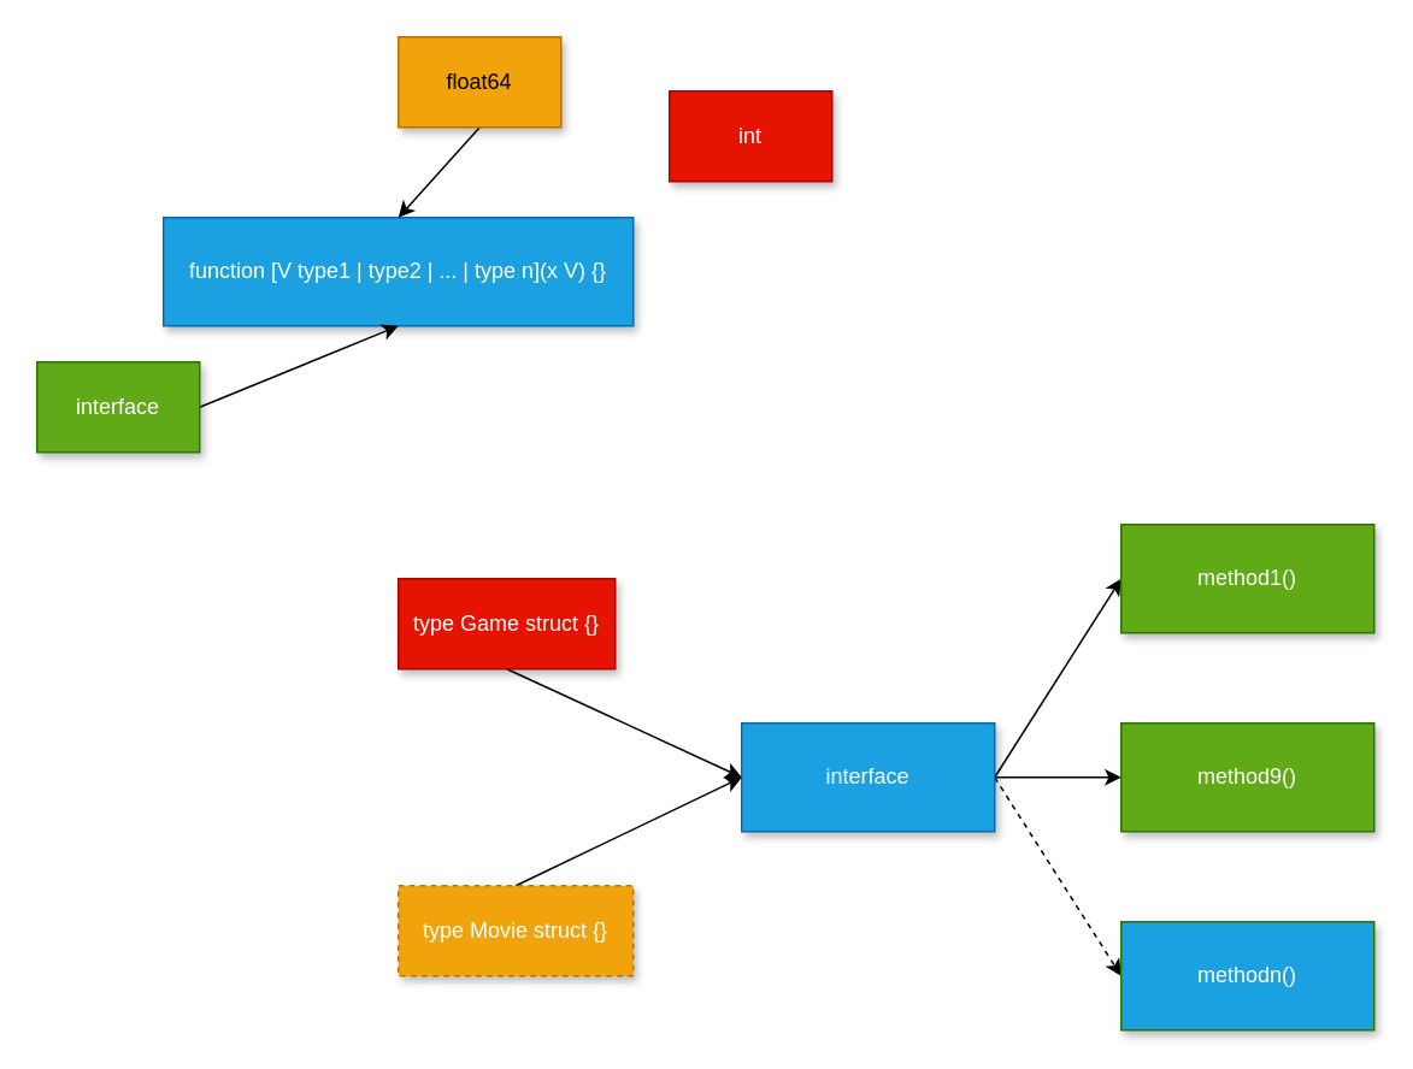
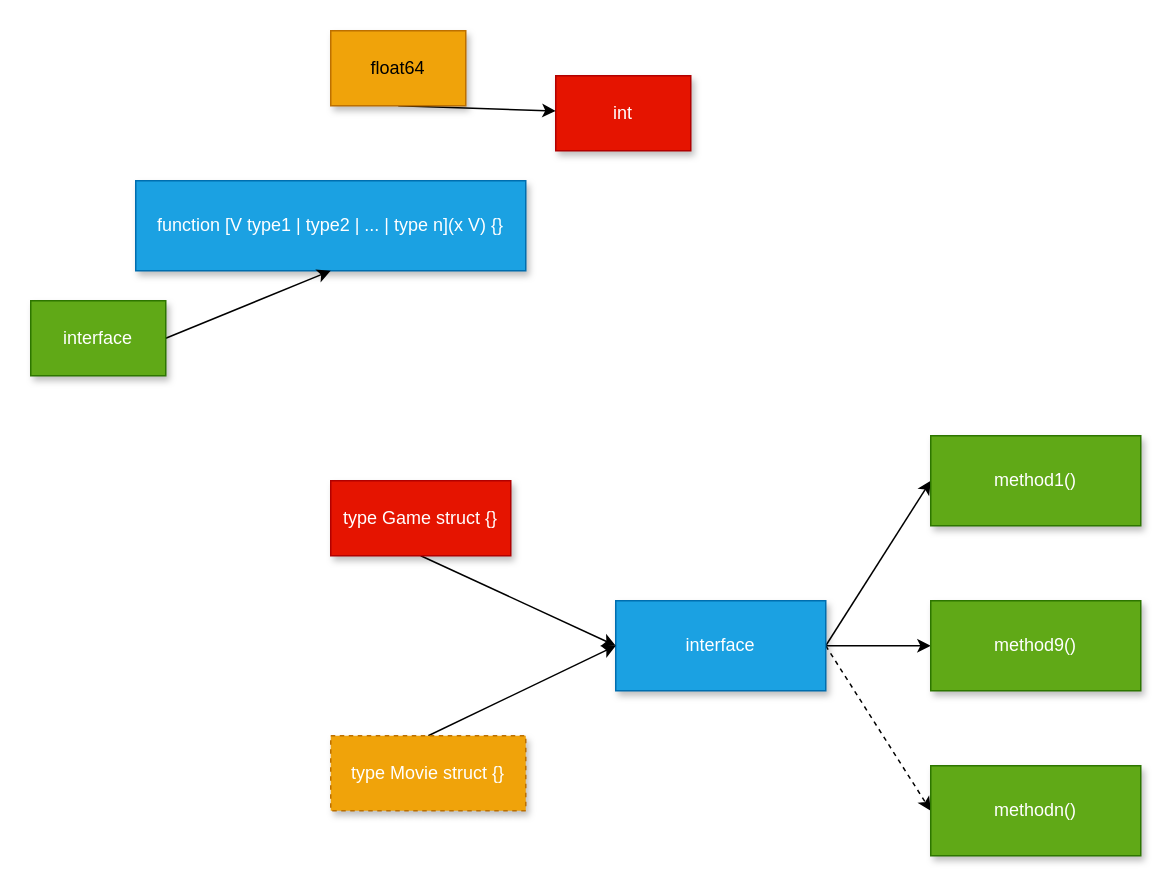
  <mxCell id="0" />
  <mxCell id="1" parent="0" />
  <mxCell id="2" value="function [V type1 | type2 | ... | type n](x V) {}" style="rounded=0;whiteSpace=wrap;html=1;shadow=1;fillColor=#1ba1e2;fontColor=#ffffff;strokeColor=#006EAF;" vertex="1" parent="1"><mxGeometry x="90" y="120" width="260" height="60" as="geometry" /></mxCell>
  <mxCell id="3" value="int" style="rounded=0;whiteSpace=wrap;html=1;shadow=1;fillColor=#e51400;strokeColor=#B20000;glass=0;fontColor=#ffffff;" vertex="1" parent="1"><mxGeometry x="370" y="50" width="90" height="50" as="geometry" /></mxCell>
- <mxCell id="4" style="edgeStyle=none;html=1;entryX=0.5;entryY=0;entryDx=0;entryDy=0;fontFamily=Helvetica;fontSize=12;fontColor=#ffffff;exitX=0.5;exitY=1;exitDx=0;exitDy=0;" edge="1" parent="1" source="5" target="2"><mxGeometry relative="1" as="geometry" /></mxCell>
+ <mxCell id="4" style="edgeStyle=none;html=1;fontFamily=Helvetica;fontSize=12;fontColor=#ffffff;exitX=0.5;exitY=1;exitDx=0;exitDy=0;" edge="1" parent="1" source="5" target="3"><mxGeometry relative="1" as="geometry" /></mxCell>
  <mxCell id="5" value="float64" style="rounded=0;whiteSpace=wrap;html=1;shadow=1;fillColor=#f0a30a;fontColor=#000000;strokeColor=#BD7000;" vertex="1" parent="1"><mxGeometry x="220" y="20" width="90" height="50" as="geometry" /></mxCell>
  <mxCell id="6" style="edgeStyle=none;html=1;entryX=0.5;entryY=1;entryDx=0;entryDy=0;fontFamily=Helvetica;fontSize=12;fontColor=#ffffff;exitX=1;exitY=0.5;exitDx=0;exitDy=0;" edge="1" parent="1" source="7" target="2"><mxGeometry relative="1" as="geometry" /></mxCell>
  <mxCell id="7" value="interface" style="rounded=0;whiteSpace=wrap;html=1;shadow=1;fillColor=#60a917;fontColor=#ffffff;strokeColor=#2D7600;" vertex="1" parent="1"><mxGeometry x="20" y="200" width="90" height="50" as="geometry" /></mxCell>
  <mxCell id="8" value="" style="edgeStyle=none;html=1;fontFamily=Helvetica;fontSize=12;fontColor=#ffffff;exitX=1;exitY=0.5;exitDx=0;exitDy=0;entryX=0;entryY=0.5;entryDx=0;entryDy=0;" edge="1" parent="1" source="11" target="16"><mxGeometry relative="1" as="geometry" /></mxCell>
  <mxCell id="9" style="edgeStyle=none;html=1;entryX=0;entryY=0.5;entryDx=0;entryDy=0;fontFamily=Helvetica;fontSize=12;fontColor=#ffffff;" edge="1" parent="1" source="11" target="17"><mxGeometry relative="1" as="geometry" /></mxCell>
  <mxCell id="10" style="edgeStyle=none;html=1;entryX=0;entryY=0.5;entryDx=0;entryDy=0;fontFamily=Helvetica;fontSize=12;fontColor=#ffffff;exitX=1;exitY=0.5;exitDx=0;exitDy=0;dashed=1;" edge="1" parent="1" source="11" target="18"><mxGeometry relative="1" as="geometry" /></mxCell>
  <mxCell id="11" value="interface" style="rounded=0;whiteSpace=wrap;html=1;shadow=1;fillColor=#1ba1e2;fontColor=#ffffff;strokeColor=#006EAF;" vertex="1" parent="1"><mxGeometry x="410" y="400" width="140" height="60" as="geometry" /></mxCell>
  <mxCell id="12" style="edgeStyle=none;html=1;entryX=0;entryY=0.5;entryDx=0;entryDy=0;fontFamily=Helvetica;fontSize=12;fontColor=#ffffff;exitX=0.5;exitY=1;exitDx=0;exitDy=0;" edge="1" parent="1" source="13" target="11"><mxGeometry relative="1" as="geometry" /></mxCell>
  <mxCell id="13" value="type Game struct {}" style="rounded=0;whiteSpace=wrap;html=1;shadow=1;fillColor=#e51400;strokeColor=#B20000;glass=0;fontColor=#ffffff;" vertex="1" parent="1"><mxGeometry x="220" y="320" width="120" height="50" as="geometry" /></mxCell>
  <mxCell id="14" style="edgeStyle=none;html=1;exitX=0.5;exitY=0;exitDx=0;exitDy=0;entryX=0;entryY=0.5;entryDx=0;entryDy=0;fontFamily=Helvetica;fontSize=12;fontColor=#ffffff;" edge="1" parent="1" source="15" target="11"><mxGeometry relative="1" as="geometry" /></mxCell>
  <mxCell id="15" value="&lt;span style=&quot;color: rgb(255 , 255 , 255)&quot;&gt;type Movie struct {}&lt;/span&gt;" style="rounded=0;whiteSpace=wrap;html=1;shadow=1;fillColor=#f0a30a;fontColor=#000000;strokeColor=#BD7000;dashed=1;" vertex="1" parent="1"><mxGeometry x="220" y="490" width="130" height="50" as="geometry" /></mxCell>
  <mxCell id="16" value="method1()" style="rounded=0;whiteSpace=wrap;html=1;shadow=1;fillColor=#60a917;fontColor=#ffffff;strokeColor=#2D7600;" vertex="1" parent="1"><mxGeometry x="620" y="290" width="140" height="60" as="geometry" /></mxCell>
  <mxCell id="17" value="method9()" style="rounded=0;whiteSpace=wrap;html=1;shadow=1;fillColor=#60a917;fontColor=#ffffff;strokeColor=#2D7600;" vertex="1" parent="1"><mxGeometry x="620" y="400" width="140" height="60" as="geometry" /></mxCell>
- <mxCell id="18" value="methodn()" style="rounded=0;whiteSpace=wrap;html=1;shadow=1;fillColor=#1ba1e2;fontColor=#ffffff;strokeColor=#2D7600;" vertex="1" parent="1"><mxGeometry x="620" y="510" width="140" height="60" as="geometry" /></mxCell>
+ <mxCell id="18" value="methodn()" style="rounded=0;whiteSpace=wrap;html=1;shadow=1;fillColor=#60a917;fontColor=#ffffff;strokeColor=#2D7600;" vertex="1" parent="1"><mxGeometry x="620" y="510" width="140" height="60" as="geometry" /></mxCell>
